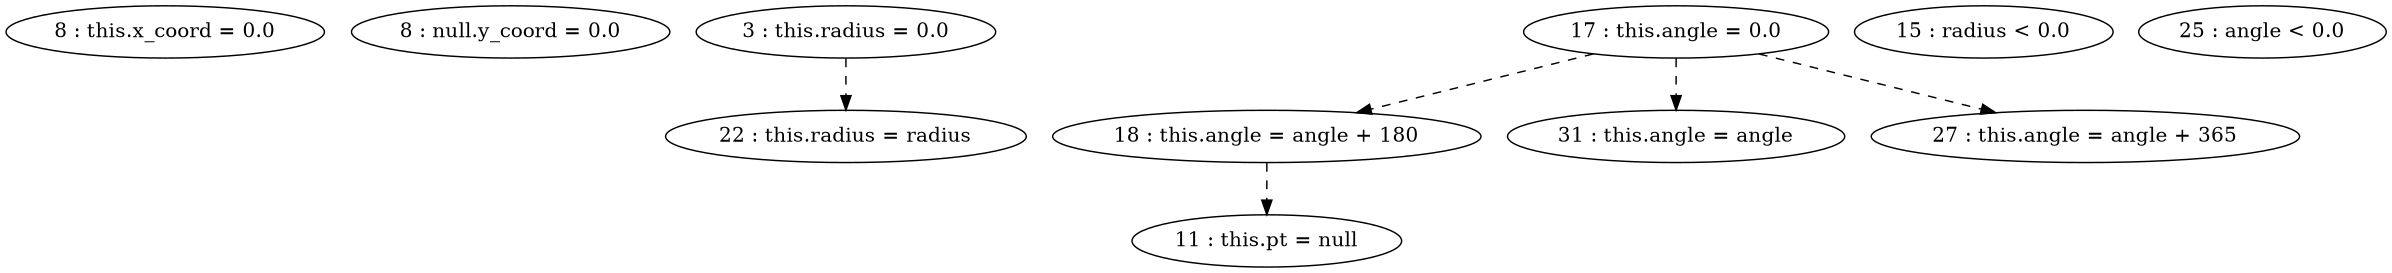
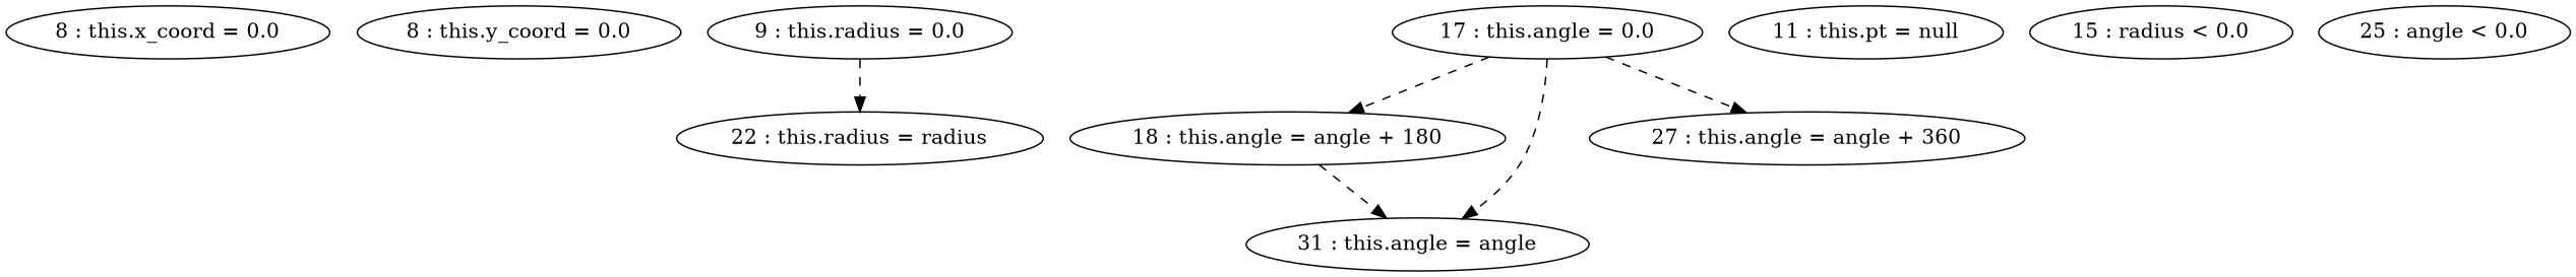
  digraph {
    edge [style=dashed]
    n1 [label="8 : this.x_coord = 0.0"]
-   "8 : this.y_coord = 0.0" [label="8 : null.y_coord = 0.0"]
-   "9 : this.radius = 0.0" [label="3 : this.radius = 0.0"]
+   "8 : this.y_coord = 0.0"
+   "9 : this.radius = 0.0"
    "22 : this.radius = radius"
    n5 [label="17 : this.angle = 0.0"]
    "18 : this.angle = angle + 180"
    "31 : this.angle = angle"
-   "27 : this.angle = angle + 360" [label="27 : this.angle = angle + 365"]
+   "27 : this.angle = angle + 360"
    "11 : this.pt = null"
    "15 : radius < 0.0"
    "25 : angle < 0.0"
    "9 : this.radius = 0.0" -> "22 : this.radius = radius"
    n5 -> "18 : this.angle = angle + 180"
    n5 -> "31 : this.angle = angle"
    n5 -> "27 : this.angle = angle + 360"
-   "18 : this.angle = angle + 180" -> "11 : this.pt = null"
+   "18 : this.angle = angle + 180" -> "31 : this.angle = angle"
  }
